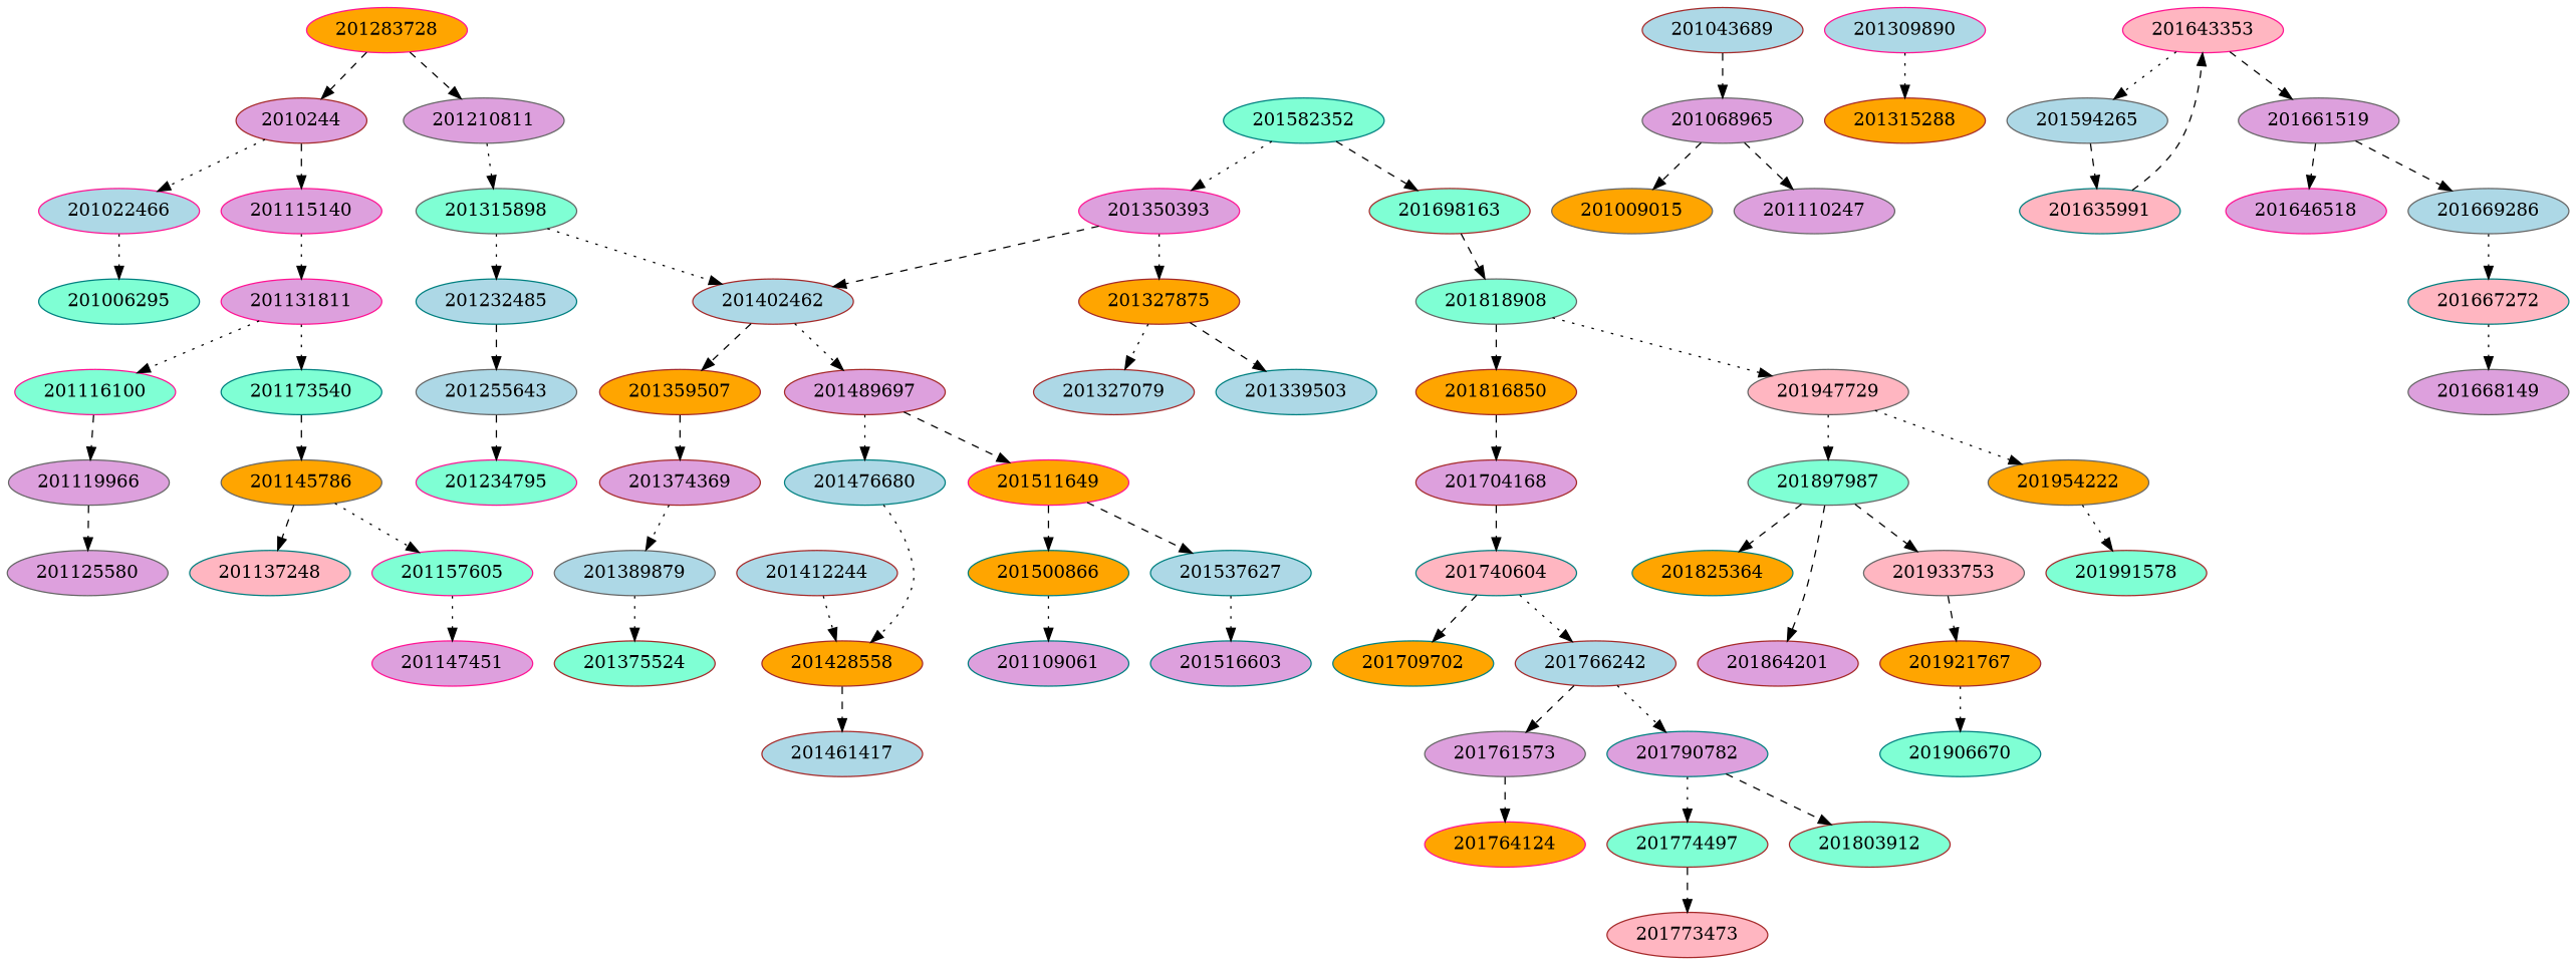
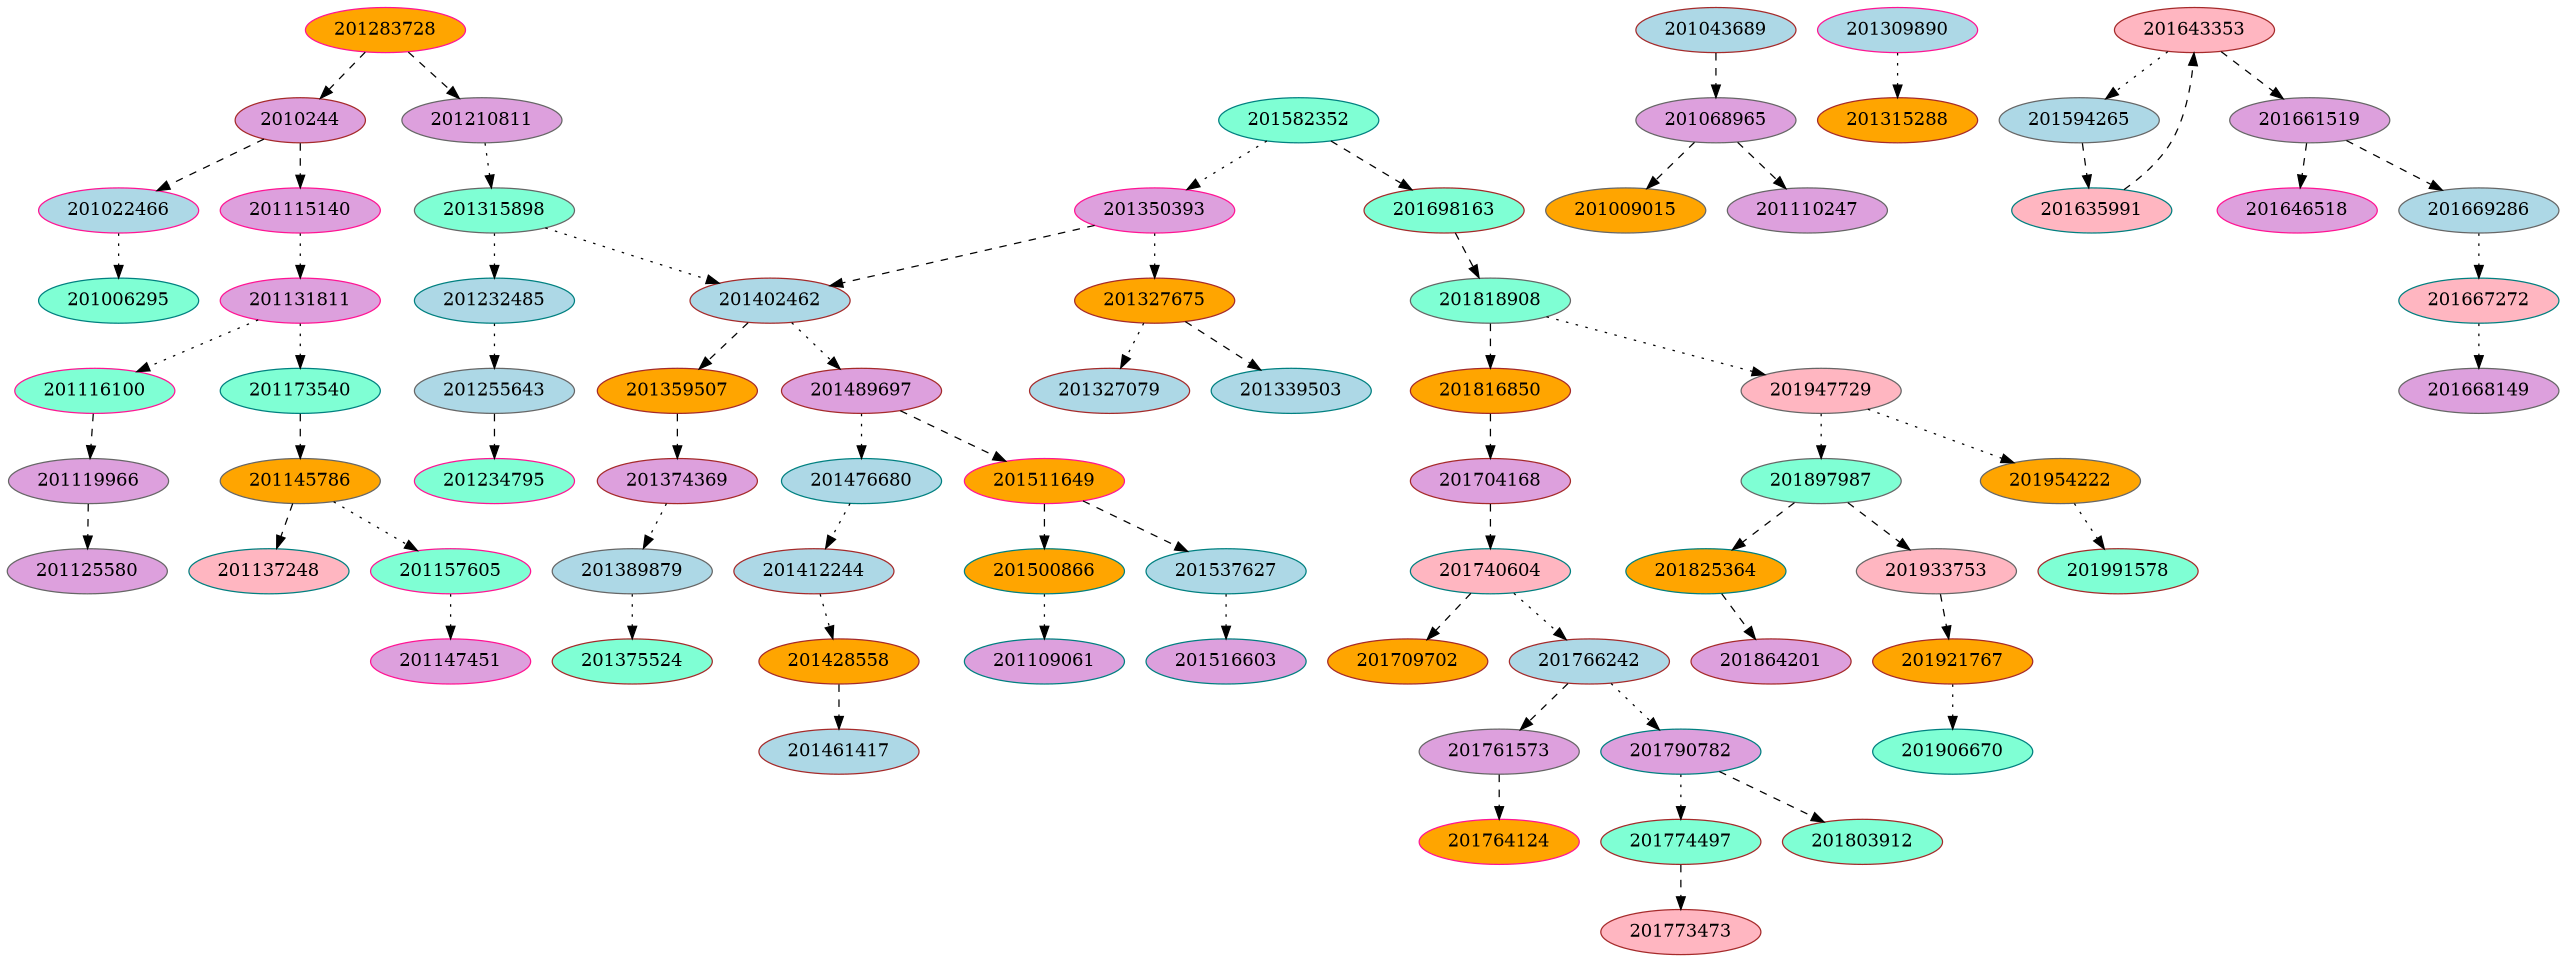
  digraph {
    node [color=brown fillcolor=plum style=filled]
    edge [style=dashed]
    n1 [color=deeppink fillcolor=orange label=201283728]
    n2 [label=2010244]
    n3 [color=gray40 label=201210811]
    n4 [color=deeppink fillcolor=lightblue label=201022466]
    n5 [color=deeppink label=201115140]
    n6 [color=gray40 fillcolor=aquamarine label=201315898]
    n7 [color=teal fillcolor=aquamarine label=201006295]
    n8 [color=deeppink label=201131811]
    n9 [color=gray40 fillcolor=orange label=201009015]
    n10 [fillcolor=lightblue label=201043689]
    n11 [color=gray40 label=201068965]
    n12 [color=deeppink fillcolor=aquamarine label=201116100]
    n13 [color=teal fillcolor=aquamarine label=201173540]
    n14 [color=gray40 label=201110247]
    n15 [color=gray40 label=201119966]
    n16 [color=gray40 fillcolor=orange label=201145786]
    n17 [color=gray40 label=201125580]
    n18 [color=teal fillcolor=lightpink label=201137248]
    n19 [color=deeppink fillcolor=aquamarine label=201157605]
    n20 [color=deeppink label=201147451]
    n21 [color=teal fillcolor=lightblue label=201232485]
    n22 [fillcolor=lightblue label=201402462]
    n23 [color=gray40 fillcolor=lightblue label=201255643]
    n24 [color=teal fillcolor=aquamarine label=201582352]
    n25 [color=deeppink label=201350393]
    n26 [fillcolor=aquamarine label=201698163]
    n27 [color=deeppink fillcolor=aquamarine label=201234795]
    n28 [color=deeppink fillcolor=lightblue label=201309890]
    n29 [fillcolor=orange label=201315288]
-   n30 [fillcolor=orange label=201327875]
+   n30 [fillcolor=orange label=201327675]
    n31 [color=gray40 fillcolor=aquamarine label=201818908]
    n32 [fillcolor=lightblue label=201327079]
    n33 [color=teal fillcolor=lightblue label=201339503]
    n34 [fillcolor=orange label=201359507]
    n35 [label=201489697]
    n36 [label=201374369]
    n37 [color=teal fillcolor=lightblue label=201476680]
    n38 [color=deeppink fillcolor=orange label=201511649]
    n39 [color=gray40 fillcolor=lightblue label=201389879]
    n40 [fillcolor=aquamarine label=201375524]
    n41 [fillcolor=lightblue label=201412244]
    n42 [color=teal fillcolor=orange label=201500866]
    n43 [color=teal fillcolor=lightblue label=201537627]
    n44 [fillcolor=orange label=201428558]
    n45 [fillcolor=lightblue label=201461417]
    n46 [color=teal label=201109061]
    n47 [color=teal label=201516603]
-   n48 [color=deeppink fillcolor=lightpink label=201643353]
+   n48 [fillcolor=lightpink label=201643353]
    n49 [color=gray40 fillcolor=lightblue label=201594265]
    n50 [color=gray40 label=201661519]
    n51 [fillcolor=orange label=201816850]
    n52 [color=gray40 fillcolor=lightpink label=201947729]
    n53 [color=teal fillcolor=lightpink label=201635991]
    n54 [color=deeppink label=201646518]
    n55 [color=gray40 fillcolor=lightblue label=201669286]
    n56 [color=teal fillcolor=lightpink label=201667272]
    n57 [color=gray40 label=201668149]
    n58 [label=201704168]
    n59 [color=gray40 fillcolor=aquamarine label=201897987]
    n60 [color=gray40 fillcolor=orange label=201954222]
    n61 [color=teal fillcolor=lightpink label=201740604]
-   n62 [color=teal fillcolor=orange label=201709702]
+   n62 [fillcolor=orange label=201709702]
    n63 [fillcolor=lightblue label=201766242]
    n64 [color=gray40 label=201761573]
    n65 [color=teal label=201790782]
    n66 [color=deeppink fillcolor=orange label=201764124]
    n67 [fillcolor=aquamarine label=201774497]
    n68 [fillcolor=aquamarine label=201803912]
    n69 [fillcolor=lightpink label=201773473]
    n70 [color=teal fillcolor=orange label=201825364]
    n71 [color=gray40 fillcolor=lightpink label=201933753]
    n72 [fillcolor=aquamarine label=201991578]
    n73 [label=201864201]
    n74 [fillcolor=orange label=201921767]
    n75 [color=teal fillcolor=aquamarine label=201906670]
    n1 -> n2
    n1 -> n3
-   n2 -> n4 [style=dotted]
+   n2 -> n4
    n2 -> n5
    n3 -> n6 [style=dotted]
    n4 -> n7 [style=dotted]
    n5 -> n8 [style=dotted]
    n6 -> n21 [style=dotted]
    n6 -> n22 [style=dotted]
    n8 -> n12 [style=dotted]
    n8 -> n13 [style=dotted]
    n10 -> n11
    n11 -> n9
    n11 -> n14
    n12 -> n15
    n13 -> n16
    n15 -> n17
    n16 -> n18
    n16 -> n19 [style=dotted]
    n19 -> n20 [style=dotted]
-   n21 -> n23
+   n21 -> n23 [style=dotted]
    n22 -> n34
    n22 -> n35 [style=dotted]
    n23 -> n27
    n24 -> n25 [style=dotted]
    n24 -> n26
    n25 -> n22
    n25 -> n30 [style=dotted]
    n26 -> n31
    n28 -> n29 [style=dotted]
    n30 -> n32 [style=dotted]
    n30 -> n33
    n31 -> n51
    n31 -> n52 [style=dotted]
    n34 -> n36
    n35 -> n37 [style=dotted]
    n35 -> n38
    n36 -> n39 [style=dotted]
-   n37 -> n44 [style=dotted]
+   n37 -> n41 [style=dotted]
    n38 -> n42
    n38 -> n43
    n39 -> n40 [style=dotted]
    n41 -> n44 [style=dotted]
    n42 -> n46 [style=dotted]
    n43 -> n47 [style=dotted]
    n44 -> n45
    n48 -> n49 [style=dotted]
    n48 -> n50
    n49 -> n53
    n50 -> n54
    n50 -> n55
    n51 -> n58
    n52 -> n59 [style=dotted]
    n52 -> n60 [style=dotted]
    n53 -> n48
    n55 -> n56 [style=dotted]
    n56 -> n57 [style=dotted]
    n58 -> n61
    n59 -> n70
    n59 -> n71
    n60 -> n72 [style=dotted]
    n61 -> n62
    n61 -> n63 [style=dotted]
    n63 -> n64
    n63 -> n65 [style=dotted]
    n64 -> n66
    n65 -> n67 [style=dotted]
    n65 -> n68
    n67 -> n69
-   n59 -> n73
+   n70 -> n73
    n71 -> n74
    n74 -> n75 [style=dotted]
  }
